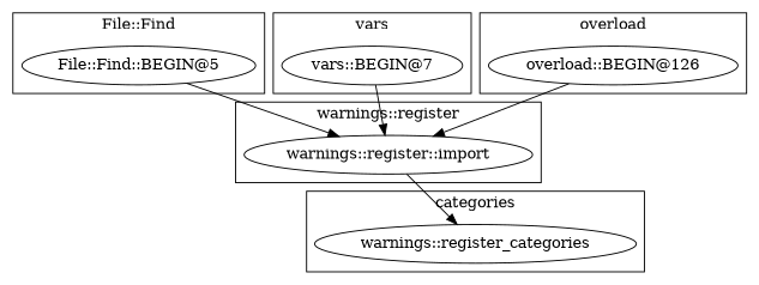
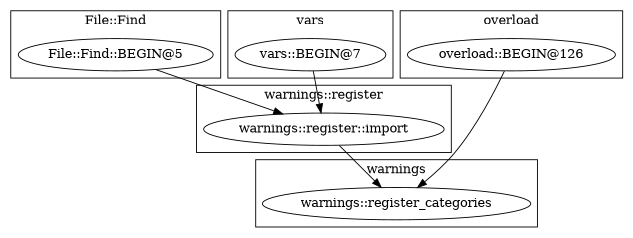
  digraph {
    "File::Find::BEGIN@5"
    "warnings::register_categories"
    n3 [label="overload::BEGIN@126"]
    "vars::BEGIN@7"
    "warnings::register::import"
    subgraph cluster_1 {
      label="File::Find"
      "File::Find::BEGIN@5"
    }
    subgraph cluster_2 {
-     label=categories
+     label=warnings
      "warnings::register_categories"
    }
    subgraph cluster_3 {
      label=overload
      n3
    }
    subgraph cluster_4 {
      label=vars
      "vars::BEGIN@7"
    }
    subgraph cluster_5 {
      label="warnings::register"
      "warnings::register::import"
    }
    "File::Find::BEGIN@5" -> "warnings::register::import"
-   n3 -> "warnings::register::import"
+   n3 -> "warnings::register_categories"
    "vars::BEGIN@7" -> "warnings::register::import"
    "warnings::register::import" -> "warnings::register_categories"
  }
